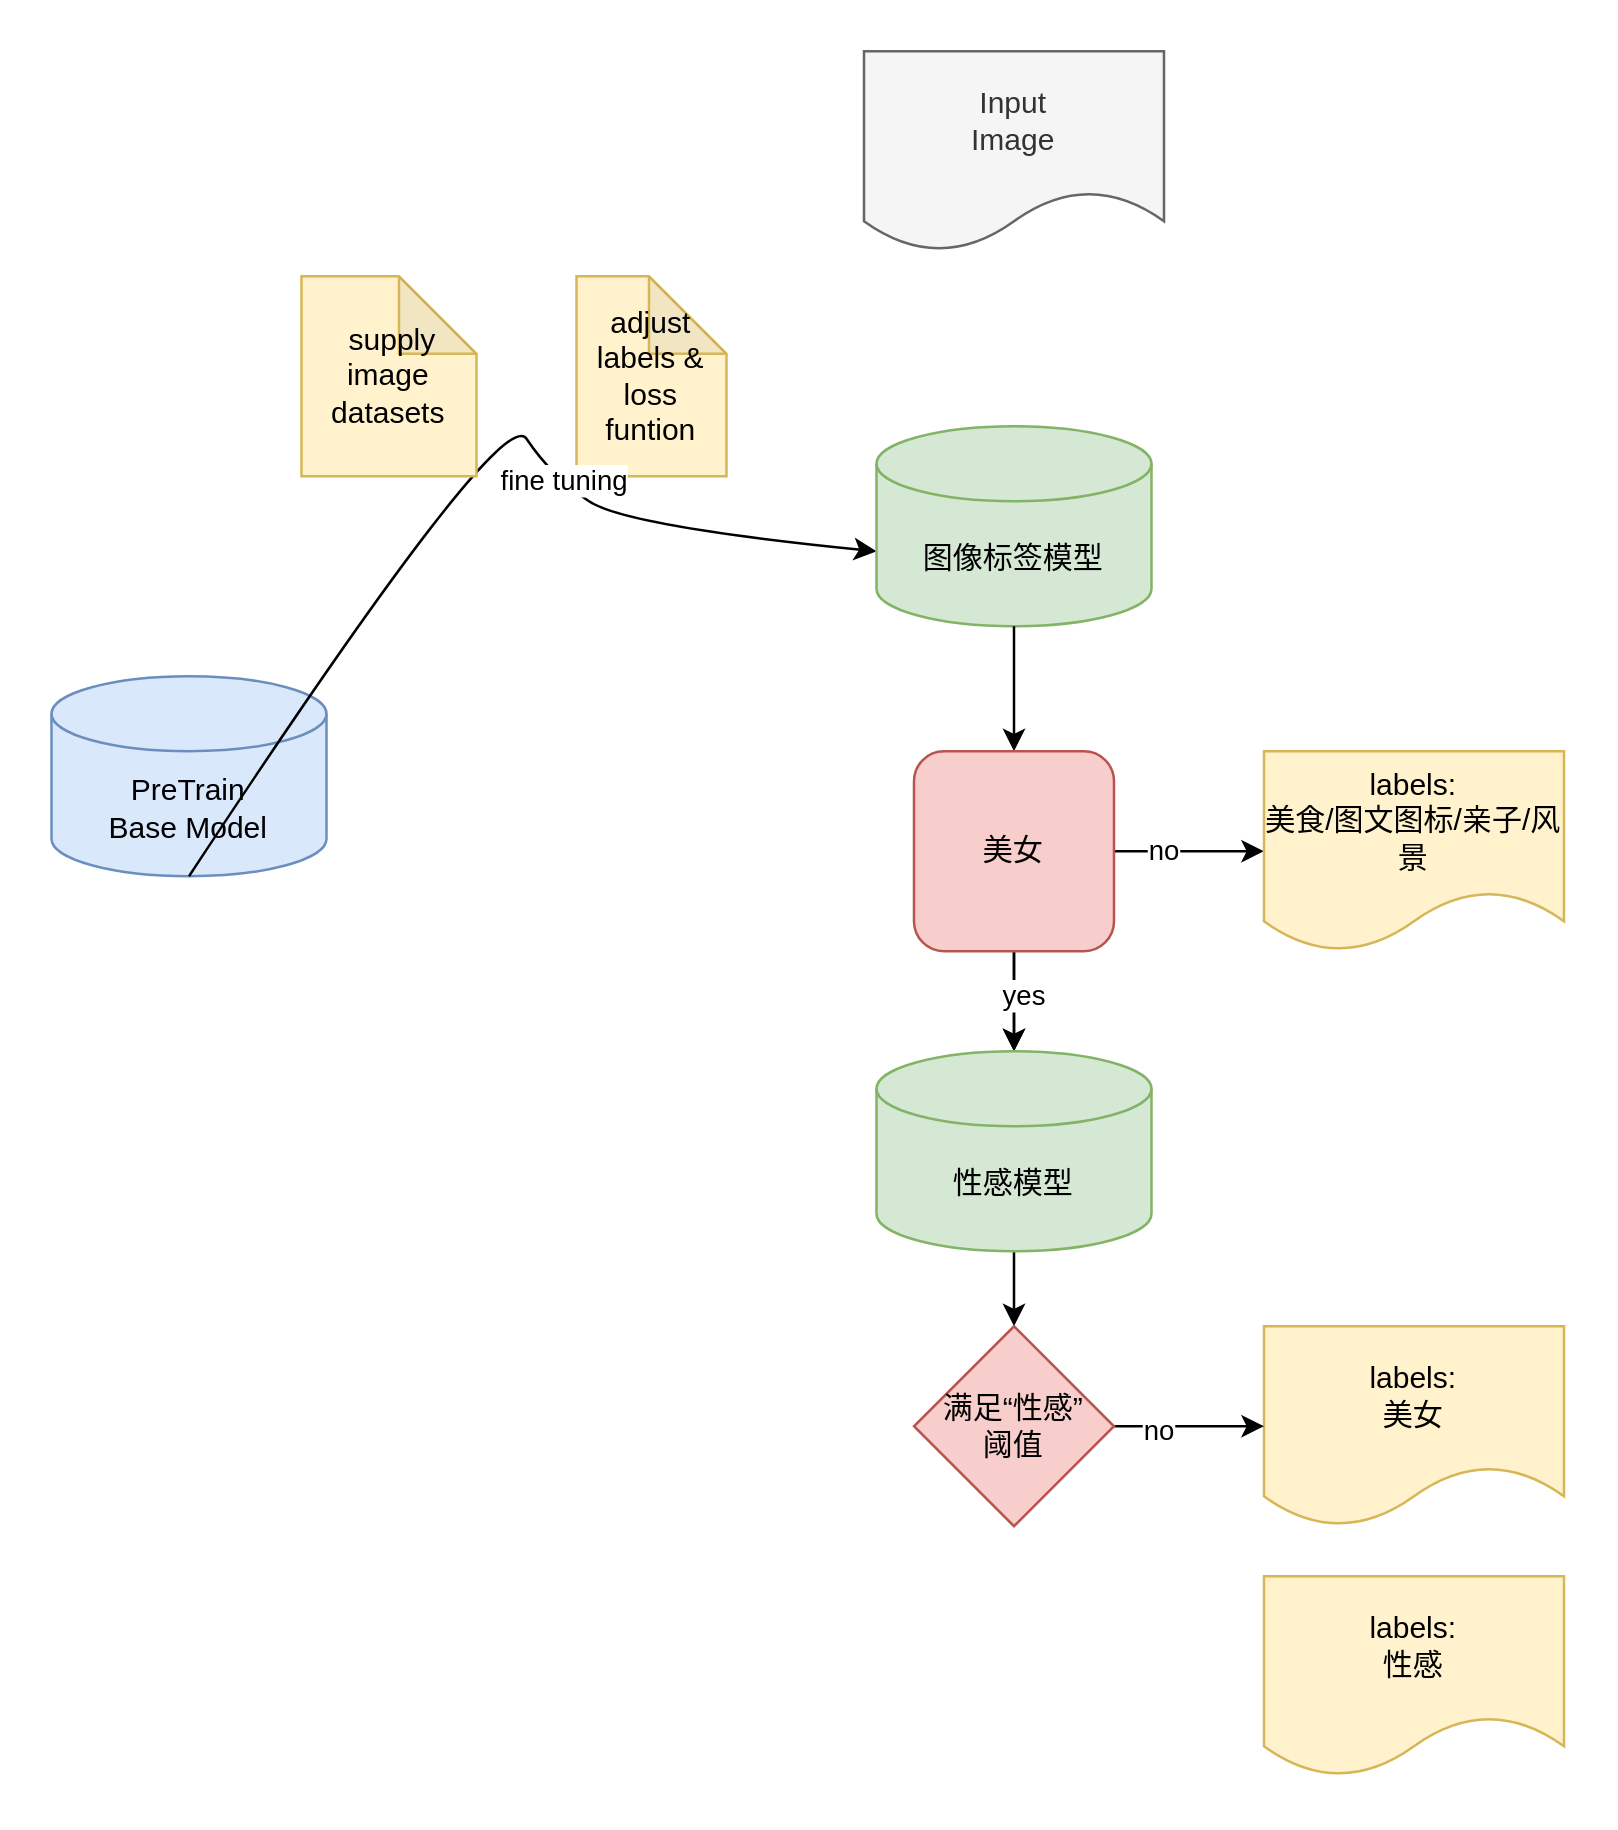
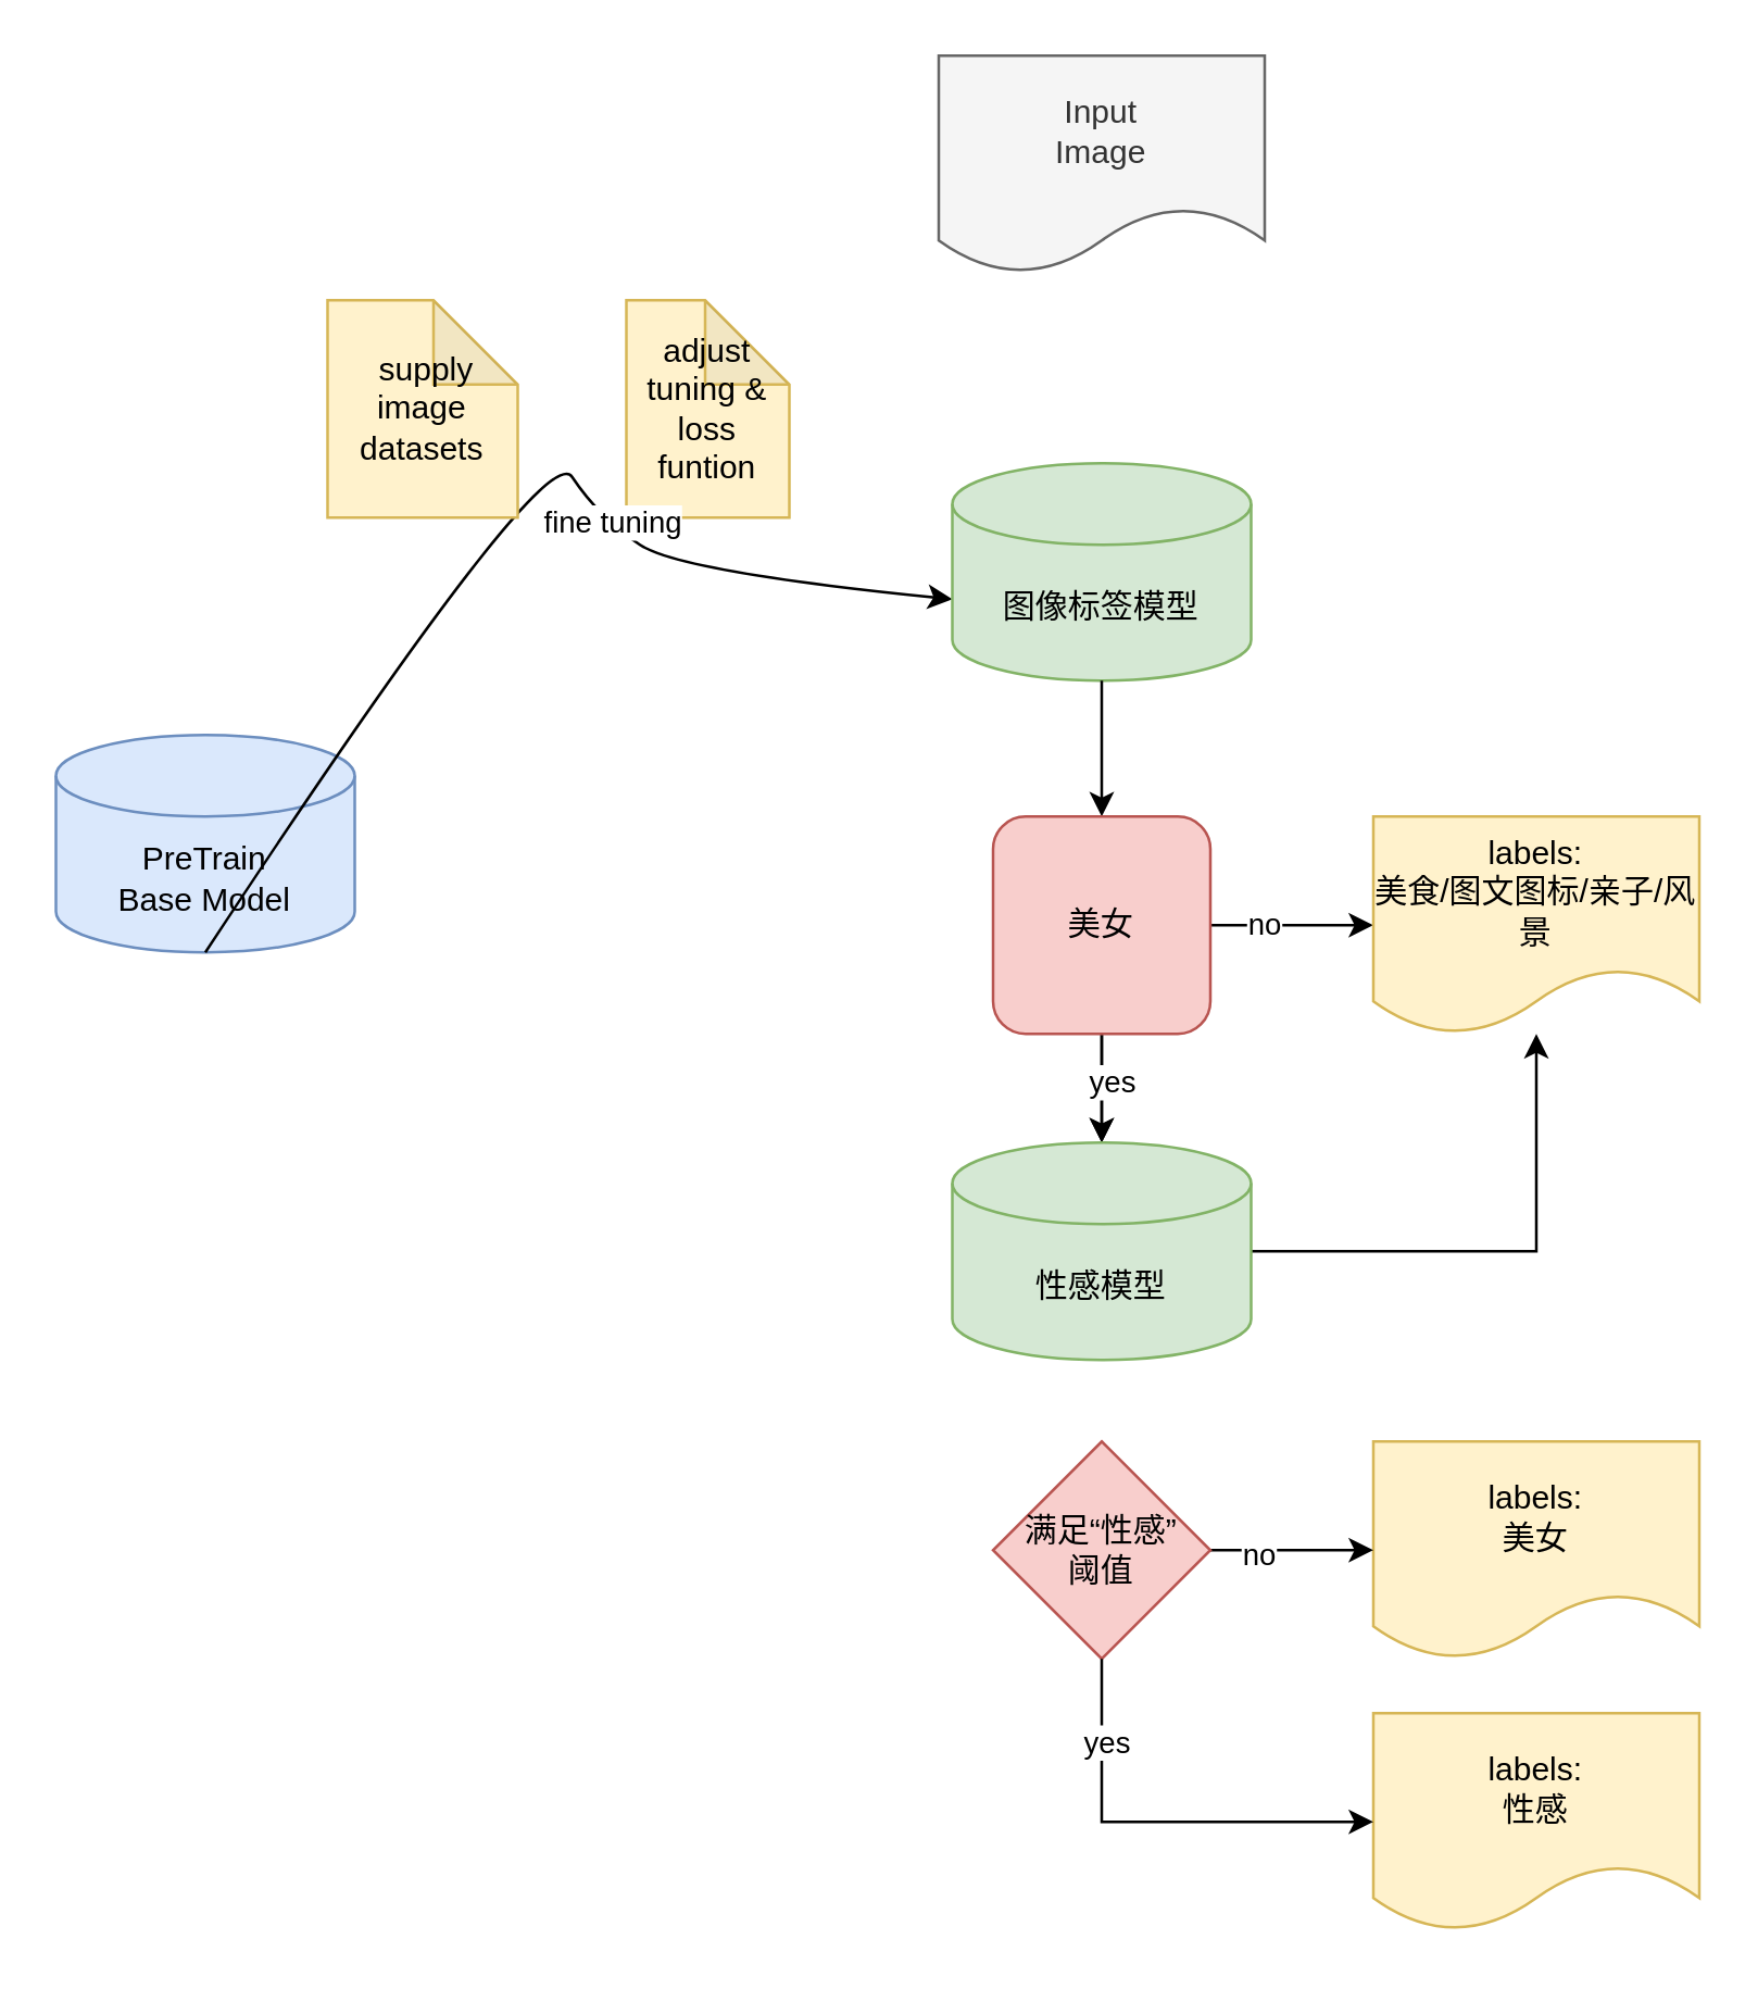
  <mxCell id="0" />
  <mxCell id="1" parent="0" />
  <mxCell id="2" value="PreTrain Base&amp;nbsp;Model" style="shape=cylinder3;whiteSpace=wrap;html=1;boundedLbl=1;backgroundOutline=1;size=15;fillColor=#dae8fc;strokeColor=#6c8ebf;" vertex="1" parent="1"><mxGeometry x="20" y="270" width="110" height="80" as="geometry" /></mxCell>
- <mxCell id="3" value="adjust labels &amp;amp; loss funtion" style="shape=note;whiteSpace=wrap;html=1;backgroundOutline=1;darkOpacity=0.05;size=31;fillColor=#fff2cc;strokeColor=#d6b656;" vertex="1" parent="1"><mxGeometry x="230" y="110" width="60" height="80" as="geometry" /></mxCell>
+ <mxCell id="3" value="adjust tuning &amp;amp; loss funtion" style="shape=note;whiteSpace=wrap;html=1;backgroundOutline=1;darkOpacity=0.05;size=31;fillColor=#fff2cc;strokeColor=#d6b656;" vertex="1" parent="1"><mxGeometry x="230" y="110" width="60" height="80" as="geometry" /></mxCell>
  <mxCell id="4" value="" style="curved=1;endArrow=classic;html=1;rounded=0;exitX=0.5;exitY=1;exitDx=0;exitDy=0;exitPerimeter=0;" edge="1" parent="1" source="2"><mxGeometry width="50" height="50" relative="1" as="geometry"><mxPoint x="90" y="260" as="sourcePoint" /><mxPoint x="350" y="220" as="targetPoint" /><Array as="points"><mxPoint x="200" y="160" /><mxPoint x="220" y="190" /><mxPoint x="250" y="210" /></Array></mxGeometry></mxCell>
  <mxCell id="5" value="fine tuning" style="edgeLabel;html=1;align=center;verticalAlign=middle;resizable=0;points=[];" vertex="1" connectable="0" parent="4"><mxGeometry x="0.341" y="1" relative="1" as="geometry"><mxPoint as="offset" /></mxGeometry></mxCell>
  <mxCell id="6" value="&amp;nbsp;supply image datasets" style="shape=note;whiteSpace=wrap;html=1;backgroundOutline=1;darkOpacity=0.05;size=31;fillColor=#fff2cc;strokeColor=#d6b656;" vertex="1" parent="1"><mxGeometry x="120" y="110" width="70" height="80" as="geometry" /></mxCell>
  <mxCell id="7" value="图像标签模型" style="shape=cylinder3;whiteSpace=wrap;html=1;boundedLbl=1;backgroundOutline=1;size=15;fillColor=#d5e8d4;strokeColor=#82b366;" vertex="1" parent="1"><mxGeometry x="350" y="170" width="110" height="80" as="geometry" /></mxCell>
  <mxCell id="8" value="Input &lt;br&gt;Image" style="shape=document;whiteSpace=wrap;html=1;boundedLbl=1;fillColor=#f5f5f5;fontColor=#333333;strokeColor=#666666;" vertex="1" parent="1"><mxGeometry x="345" y="20" width="120" height="80" as="geometry" /></mxCell>
  <mxCell id="9" value="" style="edgeStyle=orthogonalEdgeStyle;rounded=0;orthogonalLoop=1;jettySize=auto;html=1;exitX=0.5;exitY=1;exitDx=0;exitDy=0;exitPerimeter=0;entryX=0.5;entryY=0;entryDx=0;entryDy=0;" edge="1" parent="1" source="7" target="15"><mxGeometry relative="1" as="geometry"><mxPoint x="415" y="110" as="sourcePoint" /><mxPoint x="405" y="340" as="targetPoint" /></mxGeometry></mxCell>
  <mxCell id="10" value="" style="edgeStyle=orthogonalEdgeStyle;rounded=0;orthogonalLoop=1;jettySize=auto;html=1;entryX=0.5;entryY=0;entryDx=0;entryDy=0;entryPerimeter=0;" edge="1" parent="1" source="15" target="17"><mxGeometry relative="1" as="geometry"><mxPoint x="405" y="480" as="targetPoint" /></mxGeometry></mxCell>
  <mxCell id="11" value="" style="edgeStyle=orthogonalEdgeStyle;rounded=0;orthogonalLoop=1;jettySize=auto;html=1;" edge="1" parent="1" source="15" target="17"><mxGeometry relative="1" as="geometry" /></mxCell>
  <mxCell id="12" value="yes" style="edgeLabel;html=1;align=center;verticalAlign=middle;resizable=0;points=[];" vertex="1" connectable="0" parent="11"><mxGeometry x="-0.15" y="3" relative="1" as="geometry"><mxPoint as="offset" /></mxGeometry></mxCell>
  <mxCell id="13" value="" style="edgeStyle=orthogonalEdgeStyle;rounded=0;orthogonalLoop=1;jettySize=auto;html=1;" edge="1" parent="1" source="15" target="18"><mxGeometry relative="1" as="geometry" /></mxCell>
  <mxCell id="14" value="no" style="edgeLabel;html=1;align=center;verticalAlign=middle;resizable=0;points=[];" vertex="1" connectable="0" parent="13"><mxGeometry x="-0.367" y="1" relative="1" as="geometry"><mxPoint as="offset" /></mxGeometry></mxCell>
  <mxCell id="15" value="美女" style="whiteSpace=wrap;html=1;fillColor=#f8cecc;strokeColor=#b85450;rounded=1;" vertex="1" parent="1"><mxGeometry x="365" y="300" width="80" height="80" as="geometry" /></mxCell>
- <mxCell id="16" value="" style="edgeStyle=orthogonalEdgeStyle;rounded=0;orthogonalLoop=1;jettySize=auto;html=1;" edge="1" parent="1" source="17" target="22"><mxGeometry relative="1" as="geometry" /></mxCell>
+ <mxCell id="16" value="" style="edgeStyle=orthogonalEdgeStyle;rounded=0;orthogonalLoop=1;jettySize=auto;html=1;" edge="1" parent="1" source="17" target="18"><mxGeometry relative="1" as="geometry" /></mxCell>
  <mxCell id="17" value="性感模型" style="shape=cylinder3;whiteSpace=wrap;html=1;boundedLbl=1;backgroundOutline=1;size=15;fillColor=#d5e8d4;strokeColor=#82b366;" vertex="1" parent="1"><mxGeometry x="350" y="420" width="110" height="80" as="geometry" /></mxCell>
  <mxCell id="18" value="labels: &lt;br&gt;美食/图文图标/亲子/风景" style="shape=document;whiteSpace=wrap;html=1;boundedLbl=1;fillColor=#fff2cc;strokeColor=#d6b656;" vertex="1" parent="1"><mxGeometry x="505" y="300" width="120" height="80" as="geometry" /></mxCell>
  <mxCell id="19" value="labels: &lt;br&gt;美女" style="shape=document;whiteSpace=wrap;html=1;boundedLbl=1;fillColor=#fff2cc;strokeColor=#d6b656;" vertex="1" parent="1"><mxGeometry x="505" y="530" width="120" height="80" as="geometry" /></mxCell>
  <mxCell id="20" value="" style="edgeStyle=orthogonalEdgeStyle;rounded=0;orthogonalLoop=1;jettySize=auto;html=1;" edge="1" parent="1" source="22" target="19"><mxGeometry relative="1" as="geometry" /></mxCell>
  <mxCell id="21" value="no" style="edgeLabel;html=1;align=center;verticalAlign=middle;resizable=0;points=[];" vertex="1" connectable="0" parent="20"><mxGeometry x="-0.433" y="-1" relative="1" as="geometry"><mxPoint as="offset" /></mxGeometry></mxCell>
  <mxCell id="22" value="满足“性感”&lt;br&gt;阈值" style="rhombus;whiteSpace=wrap;html=1;fillColor=#f8cecc;strokeColor=#b85450;" vertex="1" parent="1"><mxGeometry x="365" y="530" width="80" height="80" as="geometry" /></mxCell>
  <mxCell id="23" value="labels: &lt;br&gt;性感" style="shape=document;whiteSpace=wrap;html=1;boundedLbl=1;fillColor=#fff2cc;strokeColor=#d6b656;" vertex="1" parent="1"><mxGeometry x="505" y="630" width="120" height="80" as="geometry" /></mxCell>
+ <mxCell id="24" value="" style="edgeStyle=orthogonalEdgeStyle;rounded=0;orthogonalLoop=1;jettySize=auto;html=1;entryX=0;entryY=0.5;entryDx=0;entryDy=0;exitX=0.5;exitY=1;exitDx=0;exitDy=0;" edge="1" parent="1" source="22" target="23"><mxGeometry relative="1" as="geometry"><mxPoint x="455" y="570" as="sourcePoint" /><mxPoint x="515" y="570" as="targetPoint" /><Array as="points"><mxPoint x="405" y="670" /></Array></mxGeometry></mxCell>
+ <mxCell id="25" value="yes" style="edgeLabel;html=1;align=center;verticalAlign=middle;resizable=0;points=[];" vertex="1" connectable="0" parent="24"><mxGeometry x="-0.624" y="1" relative="1" as="geometry"><mxPoint as="offset" /></mxGeometry></mxCell>
